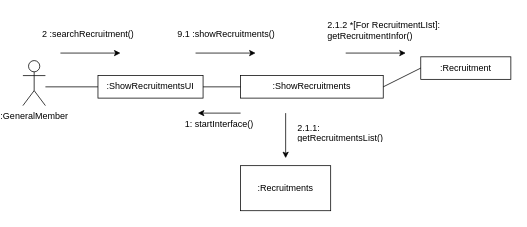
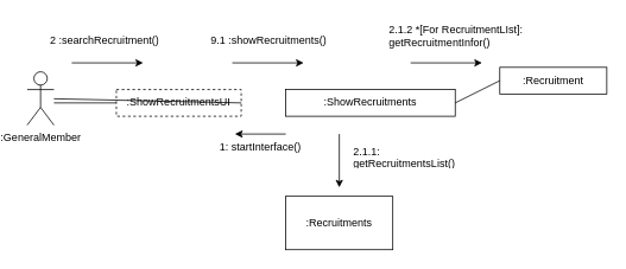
  <mxCell id="0" />
  <mxCell id="1" parent="0" />
  <mxCell id="2" value=":GeneralMember" style="shape=umlActor;verticalLabelPosition=bottom;verticalAlign=top;html=1;outlineConnect=0;" parent="1" vertex="1"><mxGeometry x="20" y="80" width="30" height="60" as="geometry" /></mxCell>
- <mxCell id="3" value=":ShowRecruitmentsUI" style="rounded=0;whiteSpace=wrap;html=1;" parent="1" vertex="1"><mxGeometry x="120" y="100" width="140" height="30" as="geometry" /></mxCell>
+ <mxCell id="3" value=":ShowRecruitmentsUI" style="rounded=0;whiteSpace=wrap;html=1;dashed=1;" parent="1" vertex="1"><mxGeometry x="120" y="100" width="140" height="30" as="geometry" /></mxCell>
  <mxCell id="4" value=":ShowRecruitments" style="rounded=0;whiteSpace=wrap;html=1;" parent="1" vertex="1"><mxGeometry x="310" y="100" width="190" height="30" as="geometry" /></mxCell>
  <mxCell id="5" value="" style="endArrow=none;html=1;rounded=0;entryX=0;entryY=0.5;entryDx=0;entryDy=0;" parent="1" target="3" edge="1"><mxGeometry width="50" height="50" relative="1" as="geometry"><mxPoint x="50" y="115" as="sourcePoint" /><mxPoint x="100" y="70" as="targetPoint" /></mxGeometry></mxCell>
- <mxCell id="6" value="" style="endArrow=none;html=1;rounded=0;entryX=0;entryY=0.5;entryDx=0;entryDy=0;exitX=1;exitY=0.5;exitDx=0;exitDy=0;" parent="1" source="3" target="4" edge="1"><mxGeometry width="50" height="50" relative="1" as="geometry"><mxPoint x="260" y="120" as="sourcePoint" /><mxPoint x="310" y="70" as="targetPoint" /></mxGeometry></mxCell>
+ <mxCell id="6" value="" style="endArrow=none;html=1;rounded=0;exitX=1;exitY=0.5;exitDx=0;exitDy=0;" parent="1" source="3" target="2" edge="1"><mxGeometry width="50" height="50" relative="1" as="geometry"><mxPoint x="260" y="120" as="sourcePoint" /><mxPoint x="310" y="70" as="targetPoint" /></mxGeometry></mxCell>
  <mxCell id="7" value="" style="endArrow=classic;rounded=0;movable=1;resizable=1;rotatable=1;deletable=1;editable=1;locked=0;connectable=1;html=1;verticalAlign=top;" parent="1" edge="1"><mxGeometry width="50" height="50" relative="1" as="geometry"><mxPoint x="310" y="150" as="sourcePoint" /><mxPoint x="253" y="150" as="targetPoint" /></mxGeometry></mxCell>
  <mxCell id="8" value="1: startInterface()" style="text;strokeColor=none;fillColor=none;align=left;verticalAlign=middle;spacingLeft=4;spacingRight=4;overflow=hidden;points=[[0,0.5],[1,0.5]];portConstraint=eastwest;rotatable=0;whiteSpace=wrap;html=1;" parent="1" vertex="1"><mxGeometry x="230" y="150" width="110" height="30" as="geometry" /></mxCell>
  <mxCell id="9" value=":Recruitment" style="rounded=0;whiteSpace=wrap;html=1;" parent="1" vertex="1"><mxGeometry x="550" y="75" width="120" height="30" as="geometry" /></mxCell>
  <mxCell id="10" value="2.1.2 *[For RecruitmentLIst]: getRecruitmentInfor()" style="text;strokeColor=none;fillColor=none;align=left;verticalAlign=middle;spacingLeft=4;spacingRight=4;overflow=hidden;points=[[0,0.5],[1,0.5]];portConstraint=eastwest;rotatable=0;whiteSpace=wrap;html=1;" parent="1" vertex="1"><mxGeometry x="420" y="20" width="170" height="40" as="geometry" /></mxCell>
  <mxCell id="11" value="" style="endArrow=none;html=1;rounded=0;entryX=0;entryY=0.5;entryDx=0;entryDy=0;exitX=1;exitY=0.5;exitDx=0;exitDy=0;" parent="1" source="4" target="9" edge="1"><mxGeometry width="50" height="50" relative="1" as="geometry"><mxPoint x="350" y="150" as="sourcePoint" /><mxPoint x="400" y="100" as="targetPoint" /></mxGeometry></mxCell>
  <mxCell id="12" value="" style="endArrow=classic;html=1;rounded=0;" parent="1" edge="1"><mxGeometry width="50" height="50" relative="1" as="geometry"><mxPoint x="450" y="70" as="sourcePoint" /><mxPoint x="530" y="70" as="targetPoint" /></mxGeometry></mxCell>
  <mxCell id="13" value="2 :searchRecruitment()" style="text;strokeColor=none;fillColor=none;align=left;verticalAlign=middle;spacingLeft=4;spacingRight=4;overflow=hidden;points=[[0,0.5],[1,0.5]];portConstraint=eastwest;rotatable=0;whiteSpace=wrap;html=1;" parent="1" vertex="1"><mxGeometry x="40" y="30" width="170" height="30" as="geometry" /></mxCell>
  <mxCell id="14" value="" style="endArrow=classic;html=1;rounded=0;" parent="1" edge="1"><mxGeometry width="50" height="50" relative="1" as="geometry"><mxPoint x="70" y="70" as="sourcePoint" /><mxPoint x="150" y="70" as="targetPoint" /></mxGeometry></mxCell>
  <mxCell id="15" value="9.1 :showRecruitments()" style="text;strokeColor=none;fillColor=none;align=left;verticalAlign=middle;spacingLeft=4;spacingRight=4;overflow=hidden;points=[[0,0.5],[1,0.5]];portConstraint=eastwest;rotatable=0;whiteSpace=wrap;html=1;" parent="1" vertex="1"><mxGeometry x="220" y="30" width="170" height="30" as="geometry" /></mxCell>
  <mxCell id="16" value="" style="endArrow=classic;html=1;rounded=0;" parent="1" edge="1"><mxGeometry width="50" height="50" relative="1" as="geometry"><mxPoint x="250" y="70" as="sourcePoint" /><mxPoint x="330" y="70" as="targetPoint" /></mxGeometry></mxCell>
  <mxCell id="17" value=":Recruitments" style="rounded=0;whiteSpace=wrap;html=1;" parent="1" vertex="1"><mxGeometry x="310" y="220" width="120" height="60" as="geometry" /></mxCell>
  <mxCell id="18" value="" style="endArrow=classic;html=1;rounded=0;" parent="1" edge="1"><mxGeometry width="50" height="50" relative="1" as="geometry"><mxPoint x="370" y="150" as="sourcePoint" /><mxPoint x="370" y="210" as="targetPoint" /></mxGeometry></mxCell>
  <mxCell id="19" value="2.1.1: getRecruitmentsList()" style="text;strokeColor=none;fillColor=none;align=left;verticalAlign=middle;spacingLeft=4;spacingRight=4;overflow=hidden;points=[[0,0.5],[1,0.5]];portConstraint=eastwest;rotatable=0;whiteSpace=wrap;html=1;" parent="1" vertex="1"><mxGeometry x="380" y="160" width="150" height="30" as="geometry" /></mxCell>
